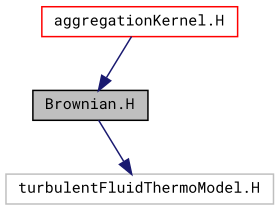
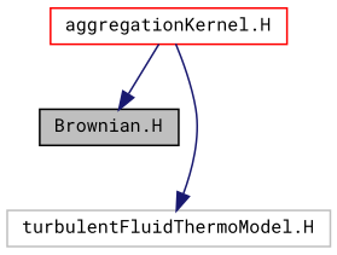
  digraph {
    fontname="Roboto Mono"
    node [fontname="Roboto Mono" fontsize=10 shape=record]
    edge [color=midnightblue fontname="Roboto Mono" fontsize=10 labelfontname=Helvetica labelfontsize=10 style=solid]
    n1 [color=black fillcolor=grey75 fontcolor=black height=0.2 label="Brownian.H" style=filled width=0.4]
    n2 [color=grey75 height=0.2 label="turbulentFluidThermoModel.H" width=0.4]
    n3 [color=red height=0.2 label="aggregationKernel.H" width=0.4]
-   n1 -> n2
+   n3 -> n2
    n3 -> n1
  }
